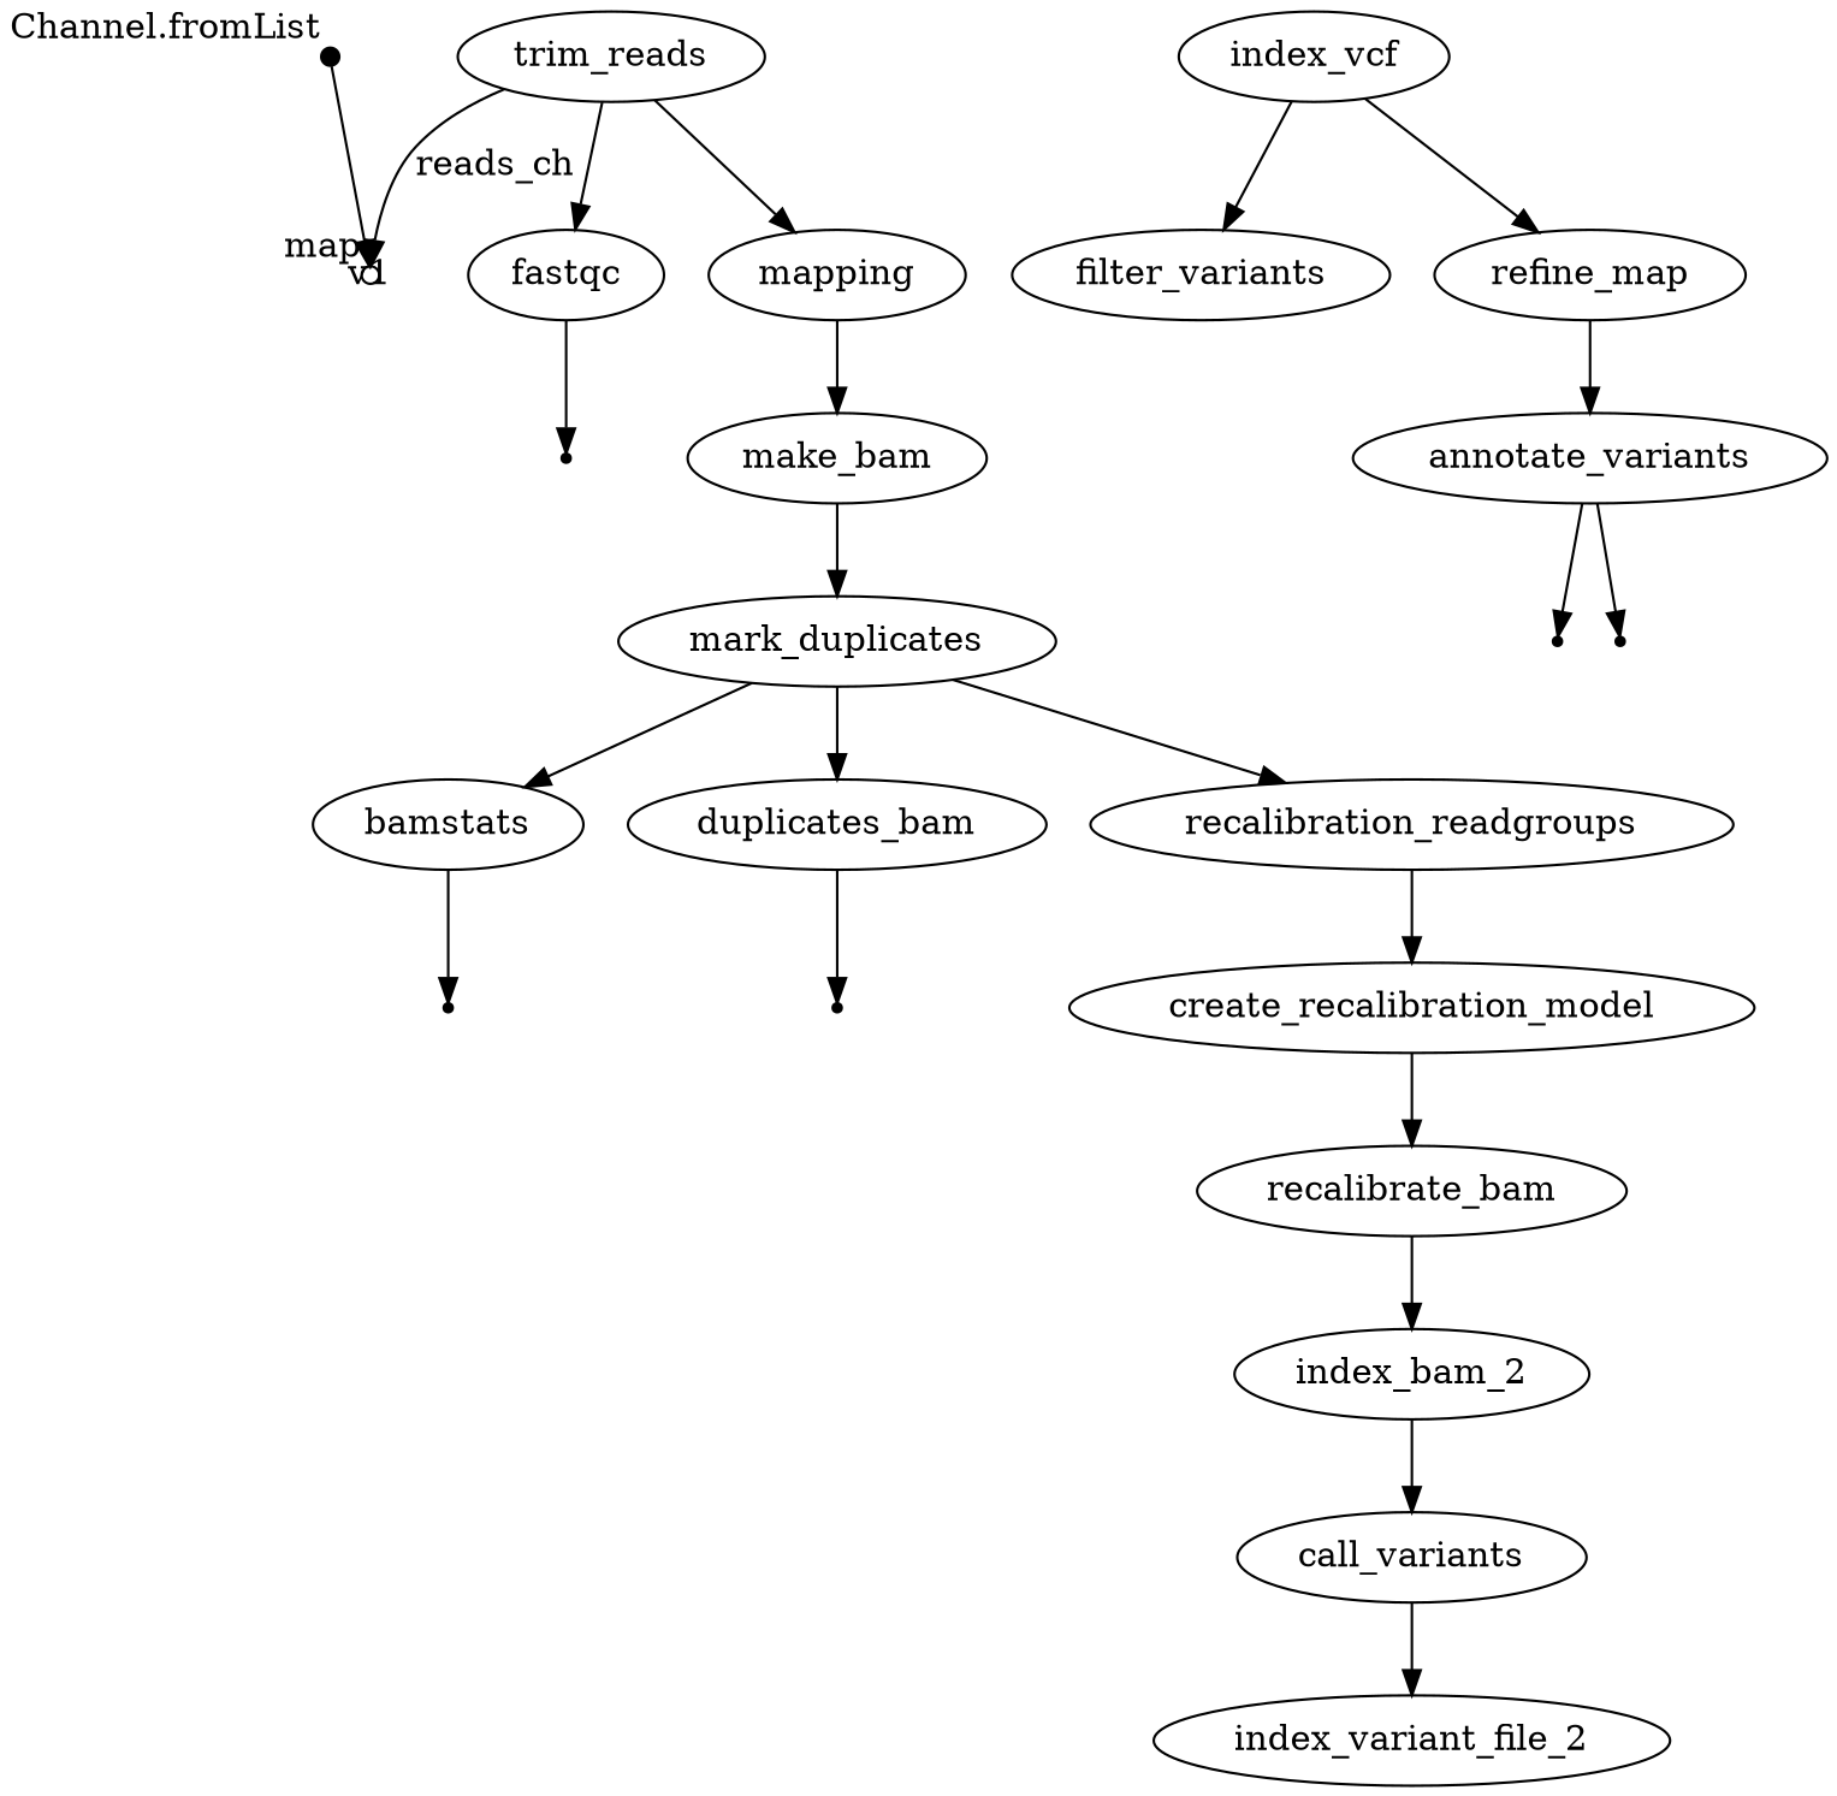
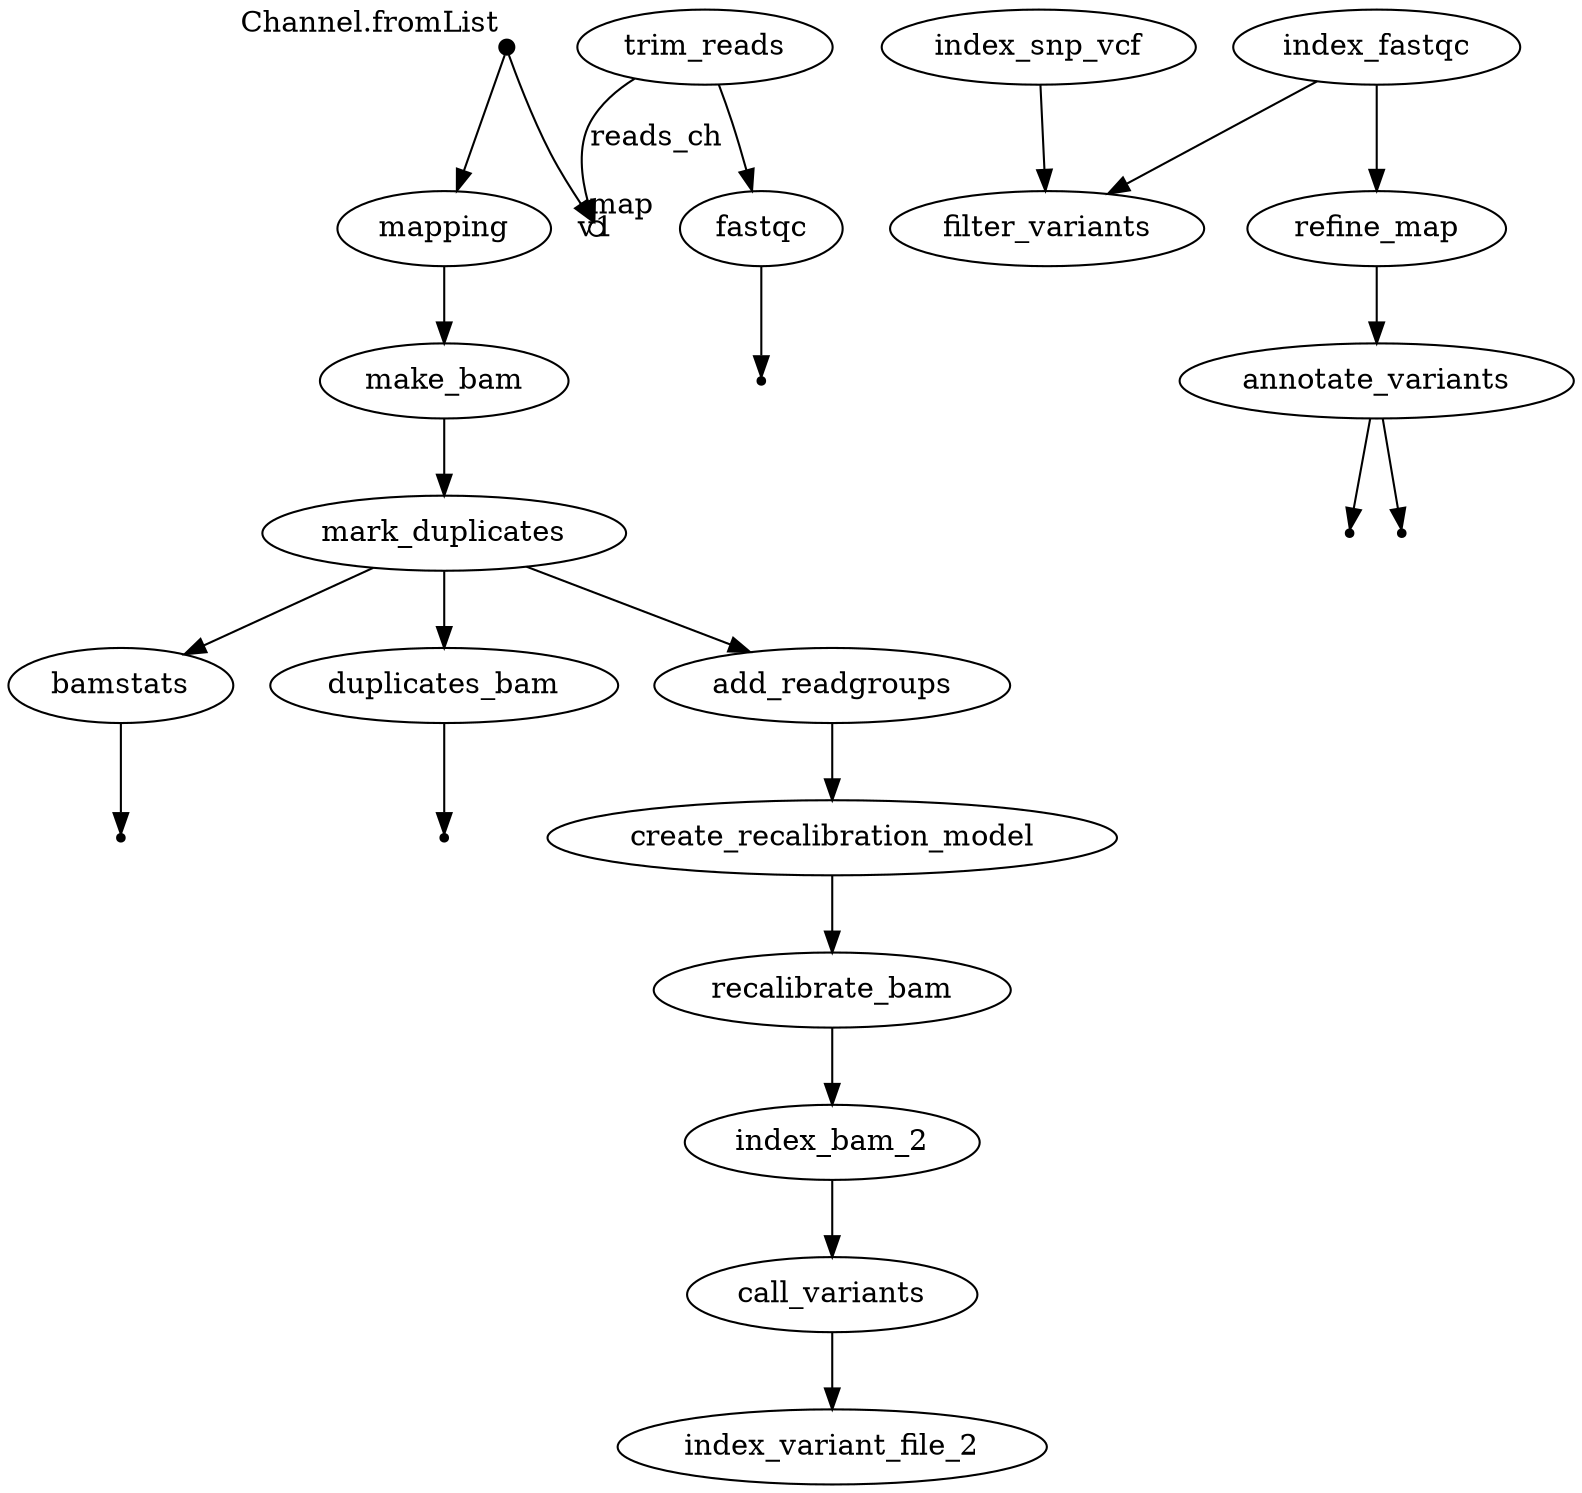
  digraph {
    v0 [fixedsize=true shape=point width=0.1 xlabel="Channel.fromList"]
    v1 [fixedsize=true shape=circle width=0.1 xlabel=map]
    n3 [label=trim_reads]
    n4 [label=fastqc]
    n5 [label=mapping]
    v4 [shape=point]
    n7 [label=make_bam]
    n8 [label=mark_duplicates]
    n9 [label=bamstats]
    n10 [label=duplicates_bam]
-   n11 [label=recalibration_readgroups]
+   n11 [label=add_readgroups]
    v9 [shape=point]
    v11 [shape=point]
    n14 [label=create_recalibration_model]
    n15 [label=recalibrate_bam]
    n16 [label=index_bam_2]
    n17 [label=call_variants]
    n18 [label=index_variant_file_2]
+   n19 [label=index_snp_vcf]
    n20 [label=filter_variants]
-   n21 [label=index_vcf]
+   n21 [label=index_fastqc]
    n22 [label=refine_map]
    n23 [label=annotate_variants]
    v25 [shape=point]
    v24 [shape=point]
    v0 -> v1
    n3 -> v1 [label=reads_ch]
    n3 -> n4
-   n3 -> n5
+   v0 -> n5
    n4 -> v4
    n5 -> n7
    n7 -> n8
    n8 -> n9
    n8 -> n10
    n8 -> n11
    n9 -> v9
    n10 -> v11
    n11 -> n14
    n14 -> n15
    n15 -> n16
    n16 -> n17
    n17 -> n18
+   n19 -> n20
    n21 -> n20
    n21 -> n22
    n22 -> n23
    n23 -> v25
    n23 -> v24
  }
